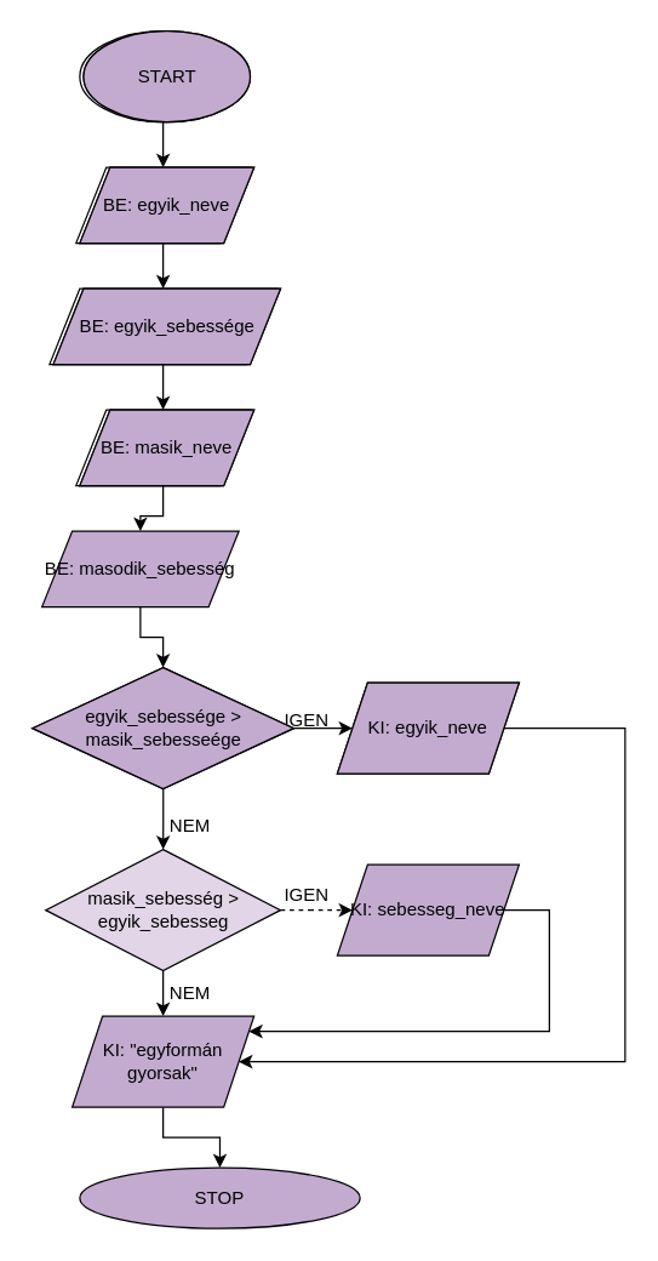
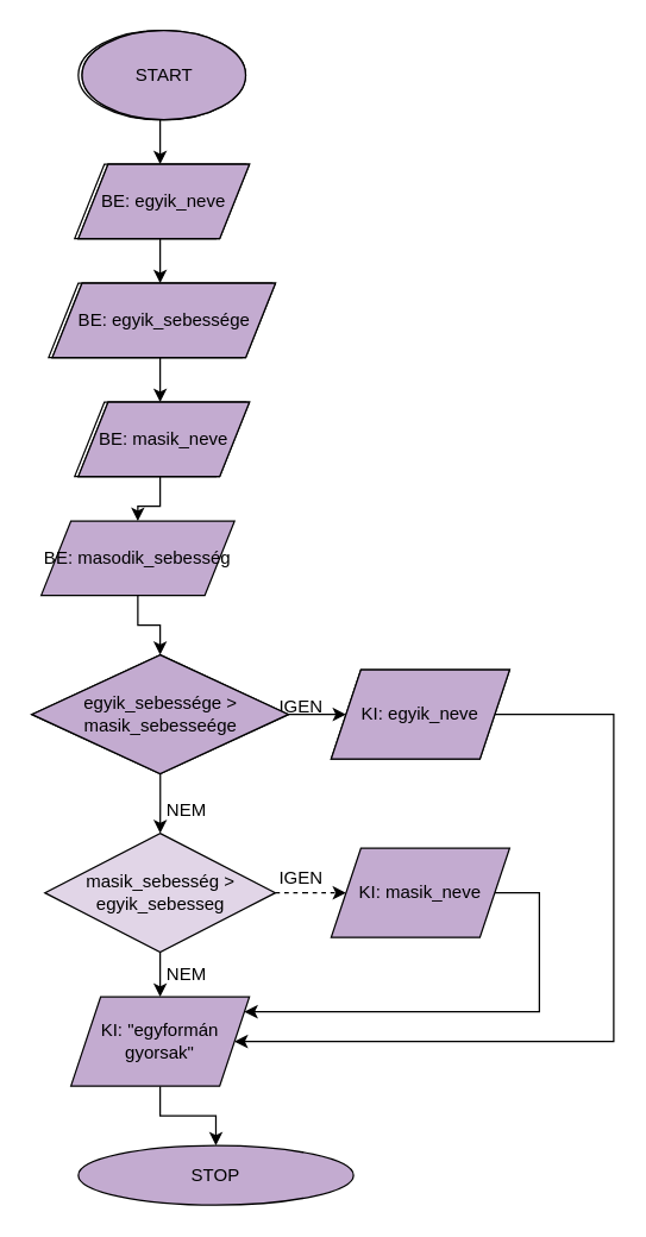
  <mxCell id="0" />
  <mxCell id="1" parent="0" />
  <mxCell id="2" style="edgeStyle=orthogonalEdgeStyle;rounded=0;orthogonalLoop=1;jettySize=auto;html=1;" edge="1" parent="1" source="3" target="5"><mxGeometry relative="1" as="geometry" /></mxCell>
  <mxCell id="3" value="START" style="ellipse;whiteSpace=wrap;html=1;" vertex="1" parent="1"><mxGeometry x="52" width="110" height="60" as="geometry" y="20" /></mxCell>
  <mxCell id="4" style="edgeStyle=orthogonalEdgeStyle;rounded=0;orthogonalLoop=1;jettySize=auto;html=1;" edge="1" parent="1" source="5" target="7"><mxGeometry relative="1" as="geometry" /></mxCell>
  <mxCell id="5" value="BE: egyik_neve" style="shape=parallelogram;perimeter=parallelogramPerimeter;whiteSpace=wrap;html=1;fixedSize=1;" vertex="1" parent="1"><mxGeometry x="49.5" y="110" width="115" height="50" as="geometry" /></mxCell>
  <mxCell id="6" style="edgeStyle=orthogonalEdgeStyle;rounded=0;orthogonalLoop=1;jettySize=auto;html=1;" edge="1" parent="1" source="7" target="11"><mxGeometry relative="1" as="geometry" /></mxCell>
  <mxCell id="7" value="BE: egyik_sebessége" style="shape=parallelogram;perimeter=parallelogramPerimeter;whiteSpace=wrap;html=1;fixedSize=1;" vertex="1" parent="1"><mxGeometry x="32" y="190" width="150" height="50" as="geometry" /></mxCell>
  <mxCell id="8" style="edgeStyle=orthogonalEdgeStyle;rounded=0;orthogonalLoop=1;jettySize=auto;html=1;entryX=0.5;entryY=0;entryDx=0;entryDy=0;" edge="1" parent="1" source="9" target="14"><mxGeometry relative="1" as="geometry" /></mxCell>
  <mxCell id="9" value="BE: masodik_sebesség" style="shape=parallelogram;perimeter=parallelogramPerimeter;whiteSpace=wrap;html=1;fixedSize=1;fillColor=#C3ABD0;" vertex="1" parent="1"><mxGeometry x="27" y="350" width="130" height="50" as="geometry" /></mxCell>
  <mxCell id="10" style="edgeStyle=orthogonalEdgeStyle;rounded=0;orthogonalLoop=1;jettySize=auto;html=1;" edge="1" parent="1" source="11" target="9"><mxGeometry relative="1" as="geometry" /></mxCell>
  <mxCell id="11" value="BE: masik_neve" style="shape=parallelogram;perimeter=parallelogramPerimeter;whiteSpace=wrap;html=1;fixedSize=1;" vertex="1" parent="1"><mxGeometry x="49.5" y="270" width="115" height="50" as="geometry" /></mxCell>
  <mxCell id="12" style="edgeStyle=orthogonalEdgeStyle;rounded=0;orthogonalLoop=1;jettySize=auto;html=1;" edge="1" parent="1" source="14" target="16"><mxGeometry relative="1" as="geometry"><mxPoint x="242" y="480" as="targetPoint" /></mxGeometry></mxCell>
  <mxCell id="13" style="edgeStyle=orthogonalEdgeStyle;rounded=0;orthogonalLoop=1;jettySize=auto;html=1;" edge="1" parent="1" source="14"><mxGeometry relative="1" as="geometry"><mxPoint x="107.043" y="560" as="targetPoint" /></mxGeometry></mxCell>
  <mxCell id="14" value="egyik_sebessége &amp;gt; masik_sebesseége" style="rhombus;whiteSpace=wrap;html=1;" vertex="1" parent="1"><mxGeometry x="20.75" y="440" width="172.5" height="80" as="geometry" /></mxCell>
  <mxCell id="15" style="edgeStyle=orthogonalEdgeStyle;rounded=0;orthogonalLoop=1;jettySize=auto;html=1;entryX=1;entryY=0.5;entryDx=0;entryDy=0;" edge="1" parent="1" source="16" target="26"><mxGeometry relative="1" as="geometry"><Array as="points"><mxPoint x="412" y="480" /><mxPoint x="412" y="700" /></Array></mxGeometry></mxCell>
  <mxCell id="16" value="KI: egyik_neve" style="shape=parallelogram;perimeter=parallelogramPerimeter;whiteSpace=wrap;html=1;fixedSize=1;" vertex="1" parent="1"><mxGeometry x="222" y="450" width="120" height="60" as="geometry" /></mxCell>
  <mxCell id="17" value="IGEN" style="text;html=1;strokeColor=none;fillColor=none;align=center;verticalAlign=middle;whiteSpace=wrap;rounded=0;" vertex="1" parent="1"><mxGeometry x="172" y="460" width="60" height="30" as="geometry" /></mxCell>
  <mxCell id="18" value="NEM" style="text;html=1;strokeColor=none;fillColor=none;align=center;verticalAlign=middle;whiteSpace=wrap;rounded=0;" vertex="1" parent="1"><mxGeometry x="95" y="530" width="60" height="30" as="geometry" /></mxCell>
  <mxCell id="19" style="edgeStyle=orthogonalEdgeStyle;rounded=0;orthogonalLoop=1;jettySize=auto;html=1;dashed=1;" edge="1" parent="1" source="21" target="23"><mxGeometry relative="1" as="geometry"><mxPoint x="222" y="600" as="targetPoint" /></mxGeometry></mxCell>
  <mxCell id="20" style="edgeStyle=orthogonalEdgeStyle;rounded=0;orthogonalLoop=1;jettySize=auto;html=1;" edge="1" parent="1" source="21" target="26"><mxGeometry relative="1" as="geometry"><mxPoint x="107" y="680" as="targetPoint" /></mxGeometry></mxCell>
  <mxCell id="21" value="masik_sebesség &amp;gt; egyik_sebesseg" style="rhombus;whiteSpace=wrap;html=1;fillColor=#e1d5e7;" vertex="1" parent="1"><mxGeometry x="29.5" y="560" width="155" height="80" as="geometry" /></mxCell>
  <mxCell id="22" style="edgeStyle=orthogonalEdgeStyle;rounded=0;orthogonalLoop=1;jettySize=auto;html=1;" edge="1" parent="1" source="23" target="26"><mxGeometry relative="1" as="geometry"><mxPoint x="172" y="690" as="targetPoint" /><Array as="points"><mxPoint x="362" y="600" /><mxPoint x="362" y="680" /></Array></mxGeometry></mxCell>
- <mxCell id="23" value="KI: sebesseg_neve" style="shape=parallelogram;perimeter=parallelogramPerimeter;whiteSpace=wrap;html=1;fixedSize=1;fillColor=#C3ABD0;" vertex="1" parent="1"><mxGeometry x="222" y="570" width="120" height="60" as="geometry" /></mxCell>
+ <mxCell id="23" value="KI: masik_neve" style="shape=parallelogram;perimeter=parallelogramPerimeter;whiteSpace=wrap;html=1;fixedSize=1;fillColor=#C3ABD0;" vertex="1" parent="1"><mxGeometry x="222" y="570" width="120" height="60" as="geometry" /></mxCell>
  <mxCell id="24" value="IGEN" style="text;html=1;strokeColor=none;fillColor=none;align=center;verticalAlign=middle;whiteSpace=wrap;rounded=0;" vertex="1" parent="1"><mxGeometry x="172" y="575" width="60" height="30" as="geometry" /></mxCell>
  <mxCell id="25" style="edgeStyle=orthogonalEdgeStyle;rounded=0;orthogonalLoop=1;jettySize=auto;html=1;entryX=0.5;entryY=0;entryDx=0;entryDy=0;" edge="1" parent="1" source="26" target="28"><mxGeometry relative="1" as="geometry" /></mxCell>
  <mxCell id="26" value="KI: &quot;egyformán gyorsak&quot;" style="shape=parallelogram;perimeter=parallelogramPerimeter;whiteSpace=wrap;html=1;fixedSize=1;fillColor=#C3ABD0;" vertex="1" parent="1"><mxGeometry x="47" y="670" width="120" height="60" as="geometry" /></mxCell>
  <mxCell id="27" value="NEM" style="text;html=1;strokeColor=none;fillColor=none;align=center;verticalAlign=middle;whiteSpace=wrap;rounded=0;" vertex="1" parent="1"><mxGeometry x="95" y="640" width="60" height="30" as="geometry" /></mxCell>
  <mxCell id="28" value="STOP" style="ellipse;whiteSpace=wrap;html=1;fillColor=#C3ABD0;" vertex="1" parent="1"><mxGeometry x="52" y="770" width="185" height="40" as="geometry" /></mxCell>
  <mxCell id="29" value="START" style="ellipse;whiteSpace=wrap;html=1;" vertex="1" parent="1"><mxGeometry x="54.5" width="110" height="60" as="geometry" y="20" /></mxCell>
  <mxCell id="30" value="BE: egyik_neve" style="shape=parallelogram;perimeter=parallelogramPerimeter;whiteSpace=wrap;html=1;fixedSize=1;" vertex="1" parent="1"><mxGeometry x="52" y="110" width="115" height="50" as="geometry" /></mxCell>
  <mxCell id="31" value="BE: egyik_sebessége" style="shape=parallelogram;perimeter=parallelogramPerimeter;whiteSpace=wrap;html=1;fixedSize=1;" vertex="1" parent="1"><mxGeometry x="34.5" y="190" width="150" height="50" as="geometry" /></mxCell>
  <mxCell id="32" value="BE: masik_neve" style="shape=parallelogram;perimeter=parallelogramPerimeter;whiteSpace=wrap;html=1;fixedSize=1;" vertex="1" parent="1"><mxGeometry x="52" y="270" width="115" height="50" as="geometry" /></mxCell>
  <mxCell id="33" value="START" style="ellipse;whiteSpace=wrap;html=1;fillColor=#C3ABD0;" vertex="1" parent="1"><mxGeometry x="54.5" width="110" height="60" as="geometry" y="20" /></mxCell>
  <mxCell id="34" value="BE: egyik_neve" style="shape=parallelogram;perimeter=parallelogramPerimeter;whiteSpace=wrap;html=1;fixedSize=1;fillColor=#C3ABD0;" vertex="1" parent="1"><mxGeometry x="52" y="110" width="115" height="50" as="geometry" /></mxCell>
  <mxCell id="35" value="BE: egyik_sebessége" style="shape=parallelogram;perimeter=parallelogramPerimeter;whiteSpace=wrap;html=1;fixedSize=1;fillColor=#C3ABD0;" vertex="1" parent="1"><mxGeometry x="34.5" y="190" width="150" height="50" as="geometry" /></mxCell>
  <mxCell id="36" value="BE: masik_neve" style="shape=parallelogram;perimeter=parallelogramPerimeter;whiteSpace=wrap;html=1;fixedSize=1;fillColor=#C3ABD0;" vertex="1" parent="1"><mxGeometry x="52" y="270" width="115" height="50" as="geometry" /></mxCell>
  <mxCell id="37" value="KI: egyik_neve" style="shape=parallelogram;perimeter=parallelogramPerimeter;whiteSpace=wrap;html=1;fixedSize=1;fillColor=#C3ABD0;" vertex="1" parent="1"><mxGeometry x="222" y="450" width="120" height="60" as="geometry" /></mxCell>
  <mxCell id="38" value="egyik_sebessége &amp;gt; masik_sebesseége" style="rhombus;whiteSpace=wrap;html=1;fillColor=#C3ABD0;" vertex="1" parent="1"><mxGeometry x="20.75" y="440" width="172.5" height="80" as="geometry" /></mxCell>
